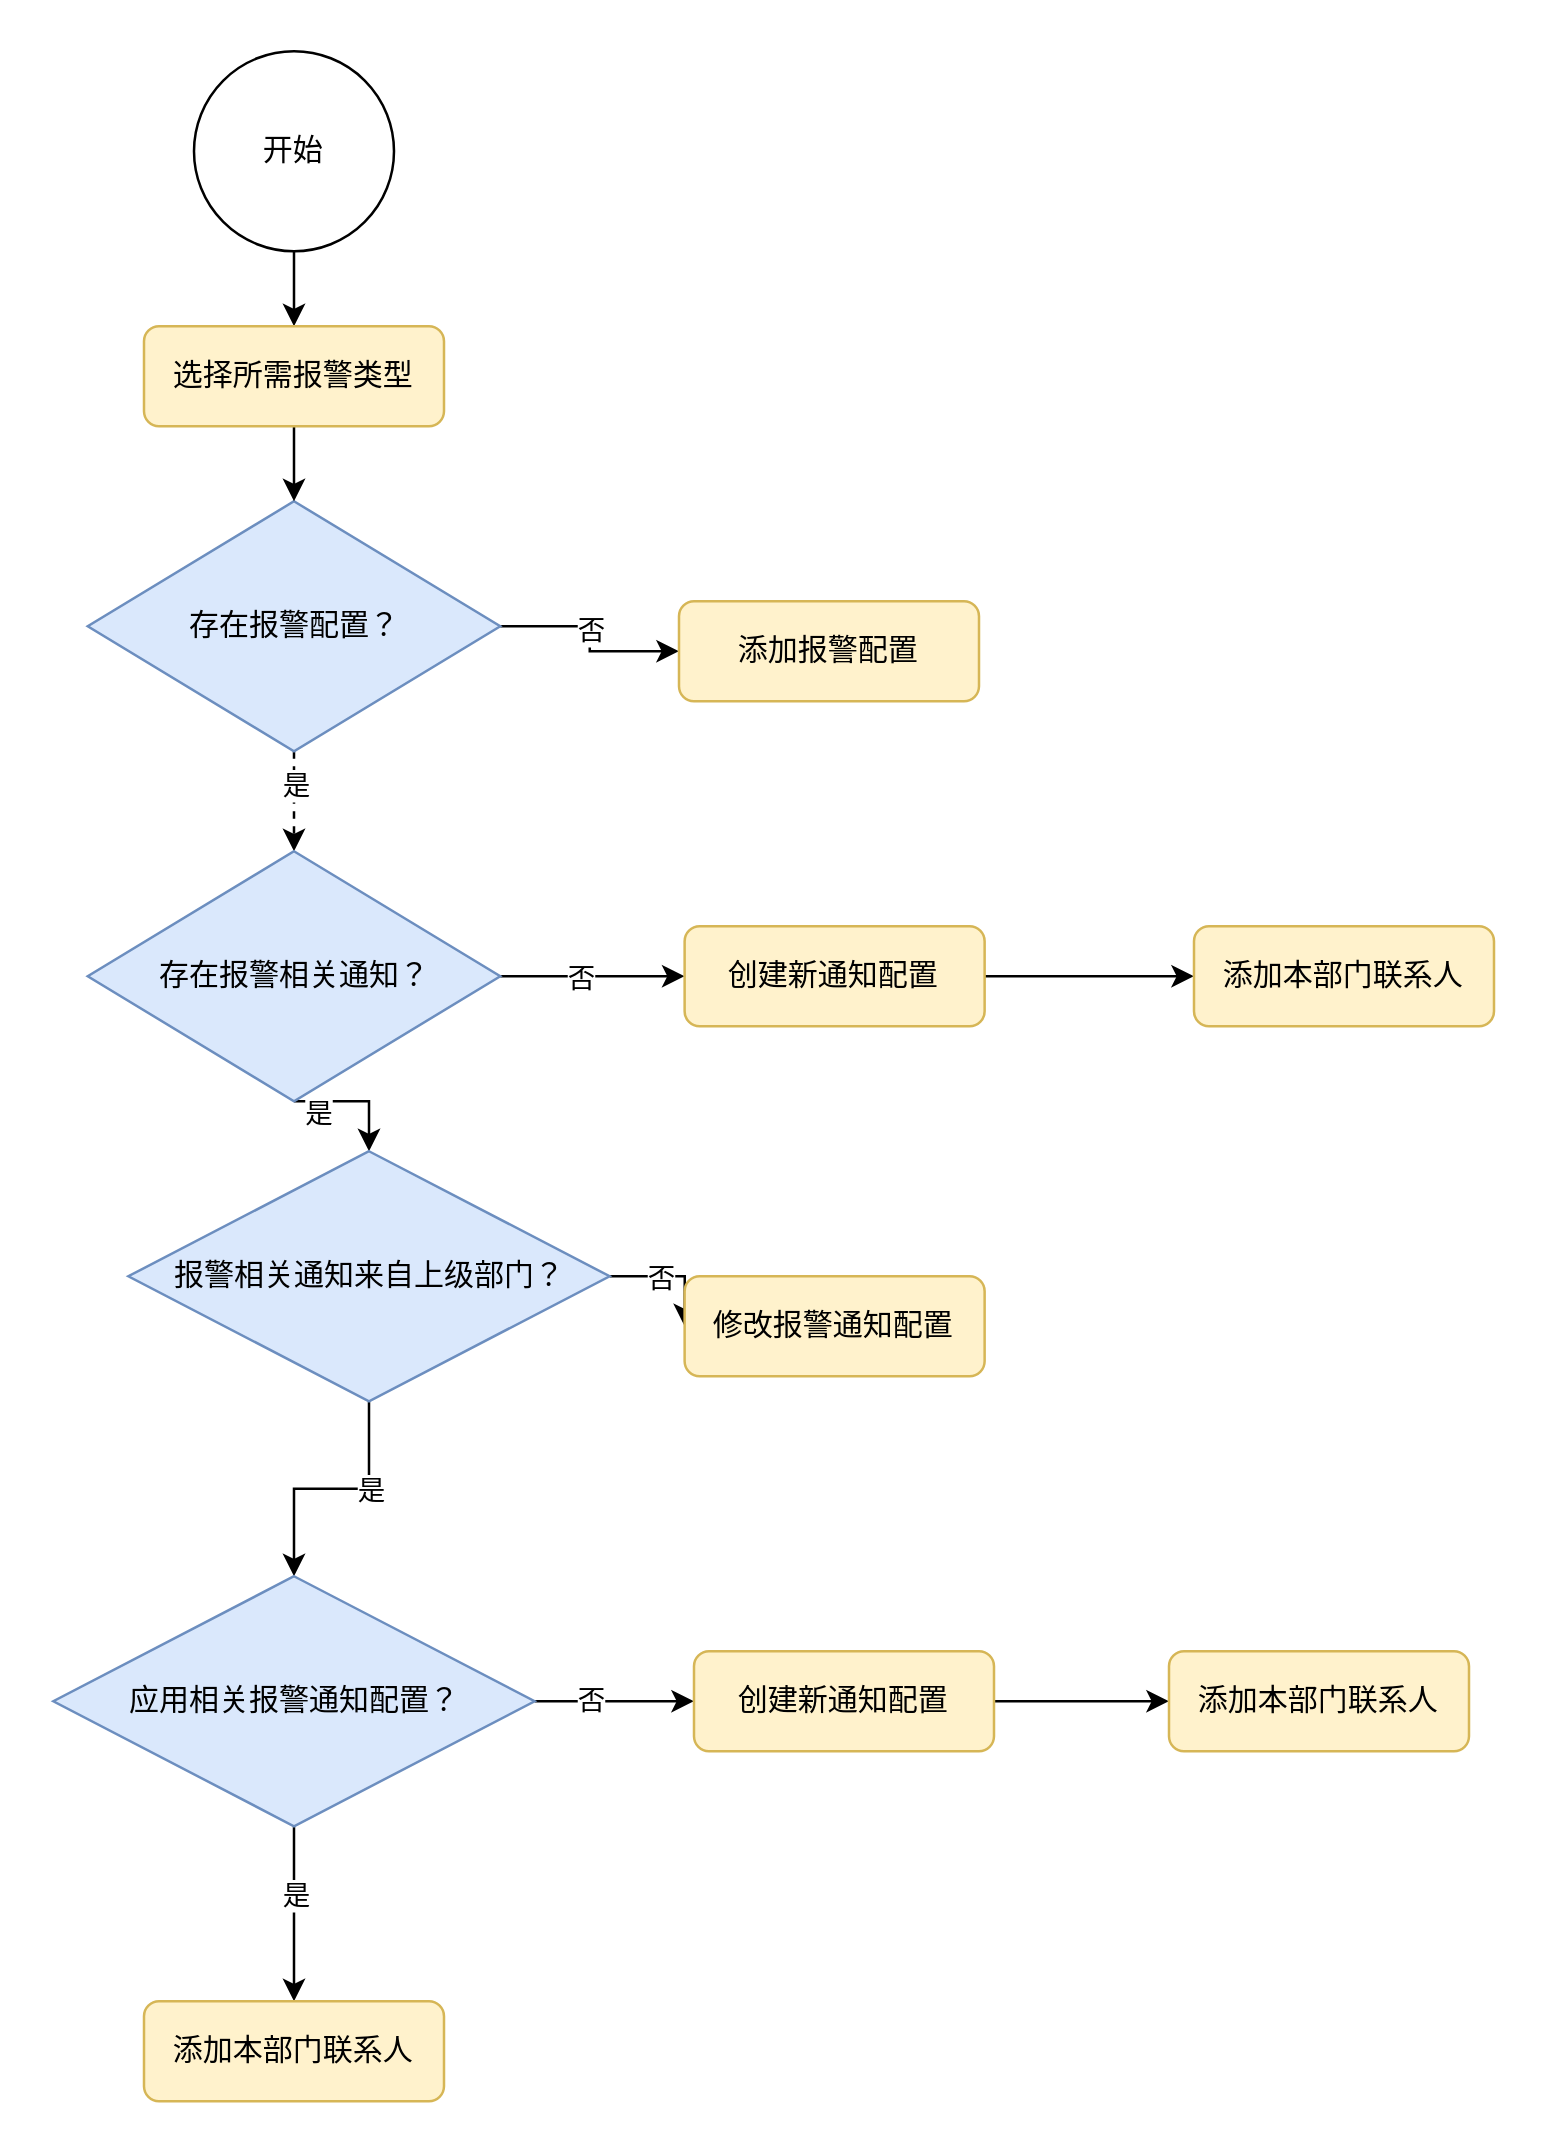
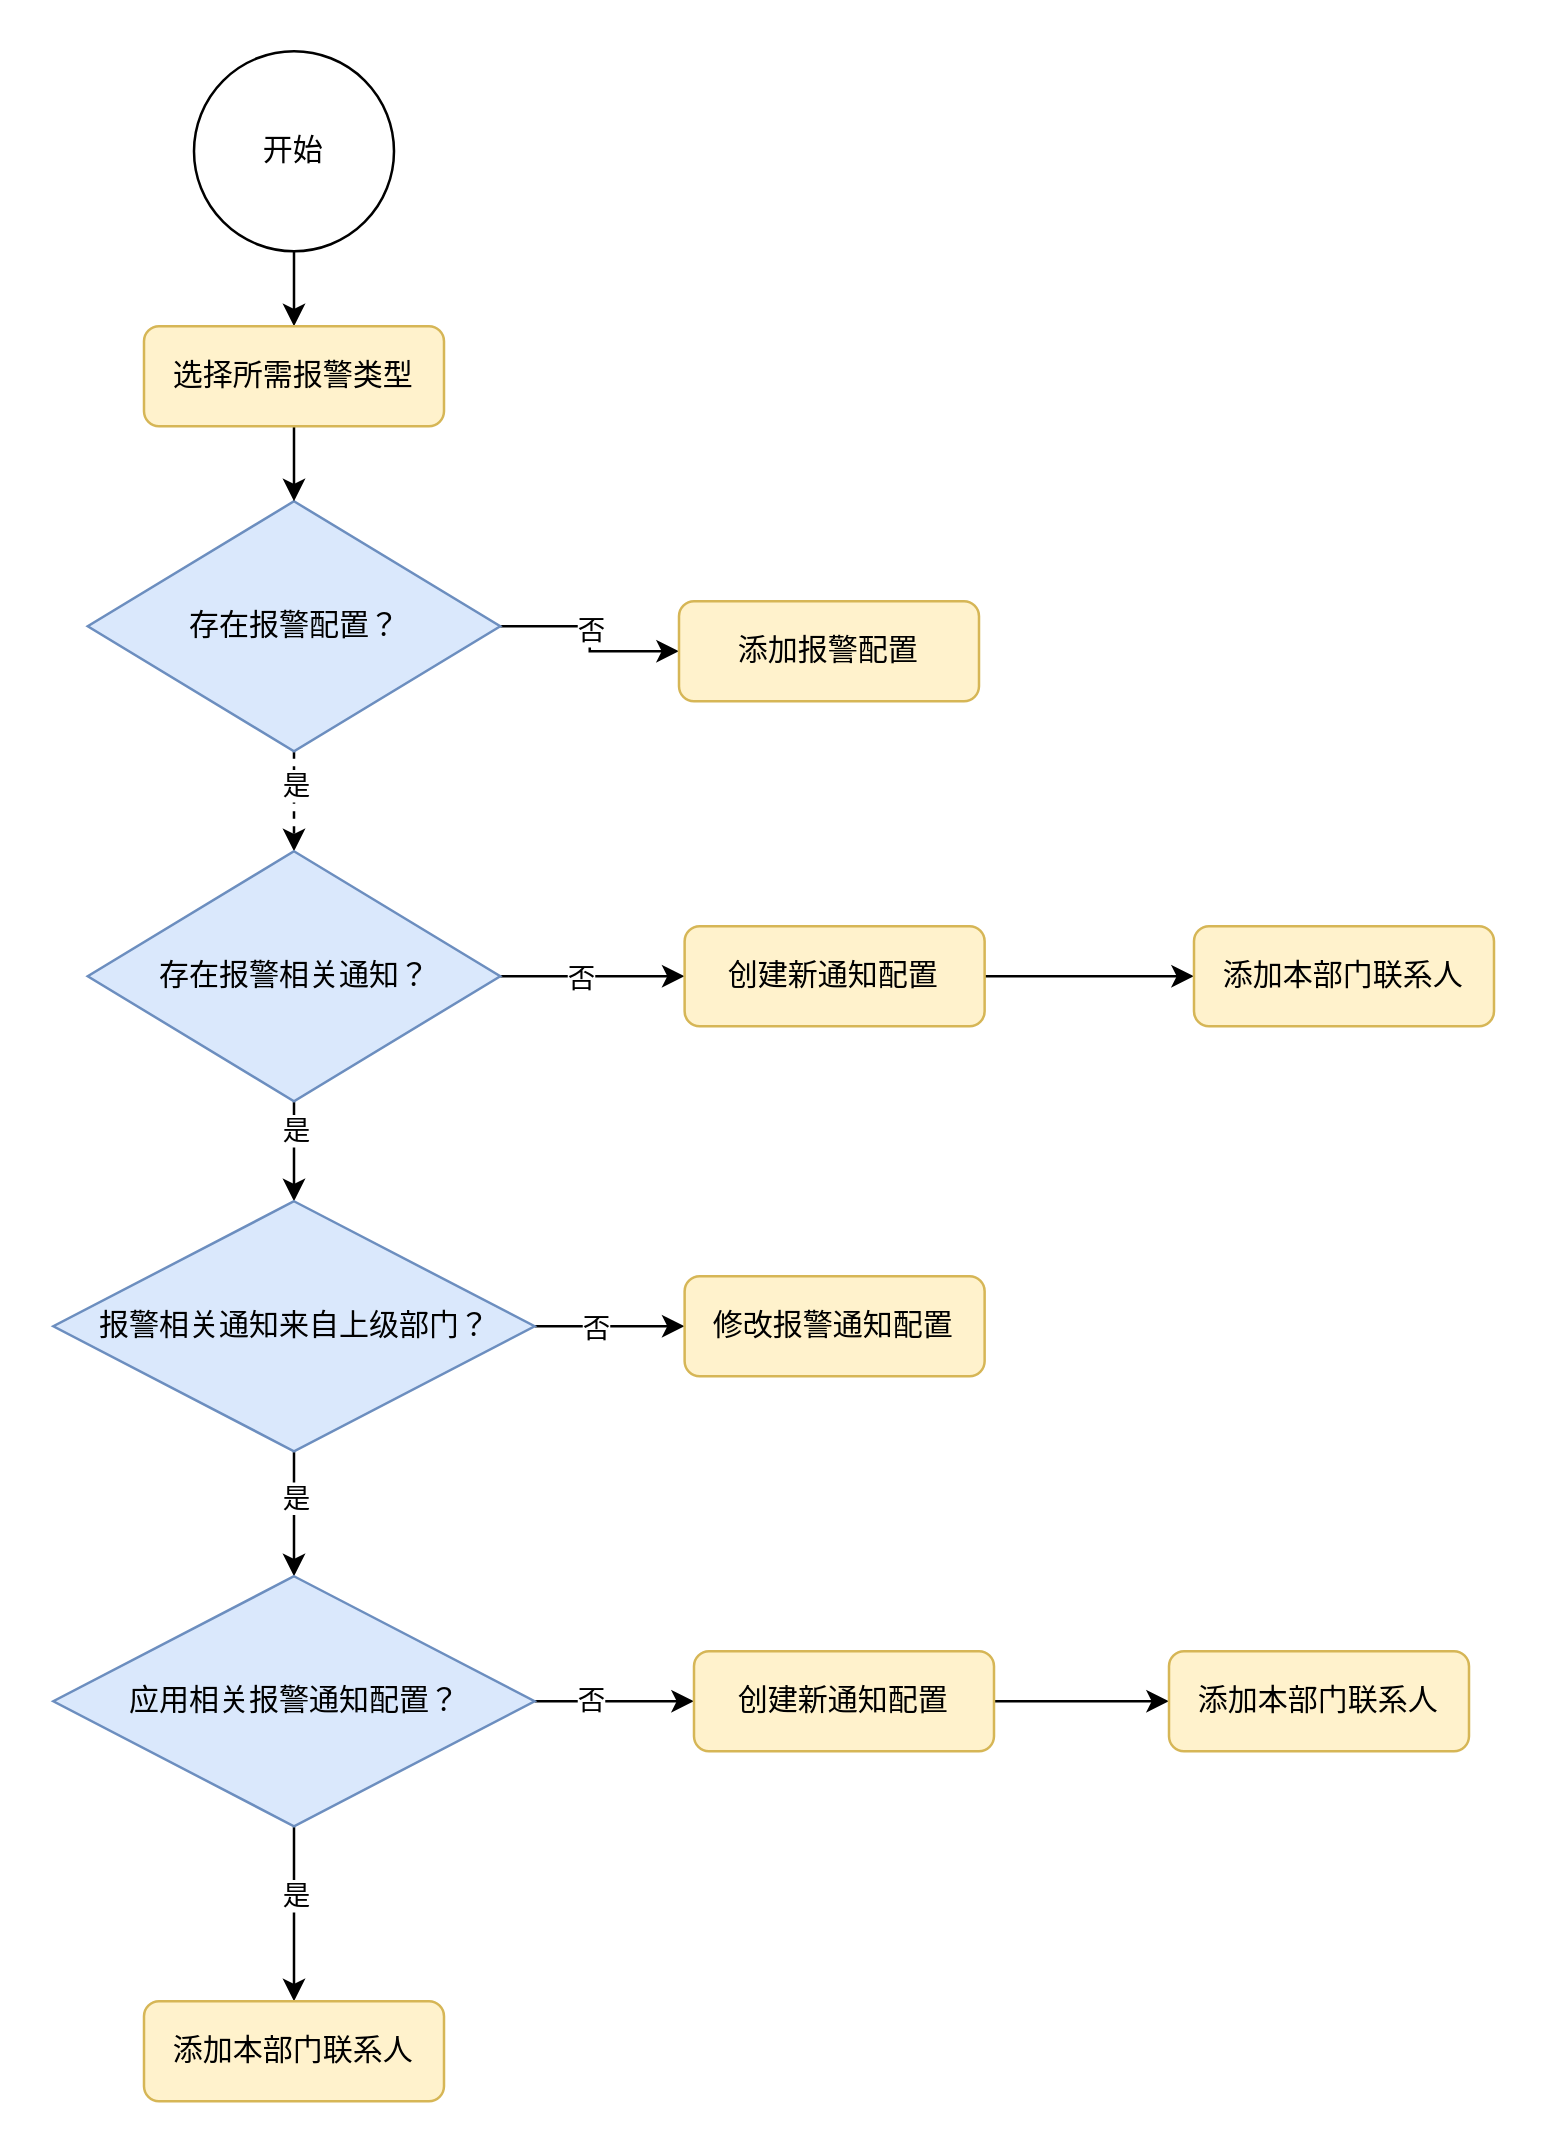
  <mxCell id="0" />
  <mxCell id="1" parent="0" />
  <mxCell id="2" style="edgeStyle=orthogonalEdgeStyle;rounded=0;orthogonalLoop=1;jettySize=auto;html=1;exitX=0.5;exitY=1;exitDx=0;exitDy=0;" edge="1" parent="1" source="3" target="10"><mxGeometry relative="1" as="geometry" /></mxCell>
  <mxCell id="3" value="开始" style="ellipse;whiteSpace=wrap;html=1;aspect=fixed;" vertex="1" parent="1"><mxGeometry x="77" y="20" width="80" height="80" as="geometry" /></mxCell>
  <mxCell id="4" style="edgeStyle=orthogonalEdgeStyle;rounded=0;orthogonalLoop=1;jettySize=auto;html=1;exitX=1;exitY=0.5;exitDx=0;exitDy=0;entryX=0;entryY=0.5;entryDx=0;entryDy=0;" edge="1" parent="1" source="8" target="11"><mxGeometry relative="1" as="geometry" /></mxCell>
  <mxCell id="5" value="否" style="edgeLabel;html=1;align=center;verticalAlign=middle;resizable=0;points=[];" vertex="1" connectable="0" parent="4"><mxGeometry x="-0.094" relative="1" as="geometry"><mxPoint as="offset" /></mxGeometry></mxCell>
  <mxCell id="6" style="edgeStyle=orthogonalEdgeStyle;rounded=0;orthogonalLoop=1;jettySize=auto;html=1;exitX=0.5;exitY=1;exitDx=0;exitDy=0;entryX=0.5;entryY=0;entryDx=0;entryDy=0;dashed=1;" edge="1" parent="1" source="8" target="15"><mxGeometry relative="1" as="geometry"><mxPoint x="117" y="350" as="targetPoint" /></mxGeometry></mxCell>
  <mxCell id="7" value="是" style="edgeLabel;html=1;align=center;verticalAlign=middle;resizable=0;points=[];" vertex="1" connectable="0" parent="6"><mxGeometry x="-0.369" relative="1" as="geometry"><mxPoint as="offset" /></mxGeometry></mxCell>
  <mxCell id="8" value="存在报警配置？" style="rhombus;whiteSpace=wrap;html=1;strokeColor=#6c8ebf;fillColor=#dae8fc;" vertex="1" parent="1"><mxGeometry x="34.5" y="200" width="165" height="100" as="geometry" /></mxCell>
  <mxCell id="9" style="edgeStyle=orthogonalEdgeStyle;rounded=0;orthogonalLoop=1;jettySize=auto;html=1;exitX=0.5;exitY=1;exitDx=0;exitDy=0;entryX=0.5;entryY=0;entryDx=0;entryDy=0;" edge="1" parent="1" source="10" target="8"><mxGeometry relative="1" as="geometry" /></mxCell>
  <mxCell id="10" value="选择所需报警类型" style="rounded=1;whiteSpace=wrap;html=1;strokeColor=#d6b656;fillColor=#fff2cc;" vertex="1" parent="1"><mxGeometry x="57" y="130" width="120" height="40" as="geometry" /></mxCell>
  <mxCell id="11" value="添加报警配置" style="rounded=1;whiteSpace=wrap;html=1;strokeColor=#d6b656;fillColor=#fff2cc;" vertex="1" parent="1"><mxGeometry x="271" y="240" width="120" height="40" as="geometry" /></mxCell>
  <mxCell id="12" style="edgeStyle=orthogonalEdgeStyle;rounded=0;orthogonalLoop=1;jettySize=auto;html=1;exitX=0.5;exitY=1;exitDx=0;exitDy=0;entryX=0.5;entryY=0;entryDx=0;entryDy=0;" edge="1" parent="1" source="15" target="20"><mxGeometry relative="1" as="geometry" /></mxCell>
  <mxCell id="13" value="是" style="edgeLabel;html=1;align=center;verticalAlign=middle;resizable=0;points=[];" vertex="1" connectable="0" parent="12"><mxGeometry x="-0.632" relative="1" as="geometry"><mxPoint y="4" as="offset" /></mxGeometry></mxCell>
  <mxCell id="14" style="edgeStyle=orthogonalEdgeStyle;rounded=0;orthogonalLoop=1;jettySize=auto;html=1;exitX=1;exitY=0.5;exitDx=0;exitDy=0;entryX=0;entryY=0.5;entryDx=0;entryDy=0;" edge="1" parent="1" source="15" target="32"><mxGeometry relative="1" as="geometry" /></mxCell>
  <mxCell id="15" value="存在报警相关通知？" style="rhombus;whiteSpace=wrap;html=1;strokeColor=#6c8ebf;fillColor=#dae8fc;" vertex="1" parent="1"><mxGeometry x="34.5" y="340" width="165" height="100" as="geometry" /></mxCell>
  <mxCell id="16" style="edgeStyle=orthogonalEdgeStyle;rounded=0;orthogonalLoop=1;jettySize=auto;html=1;exitX=0.5;exitY=1;exitDx=0;exitDy=0;entryX=0.5;entryY=0;entryDx=0;entryDy=0;" edge="1" parent="1" source="20" target="25"><mxGeometry relative="1" as="geometry" /></mxCell>
  <mxCell id="17" value="是" style="edgeLabel;html=1;align=center;verticalAlign=middle;resizable=0;points=[];" vertex="1" connectable="0" parent="16"><mxGeometry x="-0.293" relative="1" as="geometry"><mxPoint as="offset" /></mxGeometry></mxCell>
  <mxCell id="18" style="edgeStyle=orthogonalEdgeStyle;rounded=0;orthogonalLoop=1;jettySize=auto;html=1;exitX=1;exitY=0.5;exitDx=0;exitDy=0;entryX=0;entryY=0.5;entryDx=0;entryDy=0;" edge="1" parent="1" source="20" target="30"><mxGeometry relative="1" as="geometry" /></mxCell>
  <mxCell id="19" value="否" style="edgeLabel;html=1;align=center;verticalAlign=middle;resizable=0;points=[];" vertex="1" connectable="0" parent="18"><mxGeometry x="-0.193" relative="1" as="geometry"><mxPoint as="offset" /></mxGeometry></mxCell>
- <mxCell id="20" value="报警相关通知来自上级部门？" style="rhombus;whiteSpace=wrap;html=1;strokeColor=#6c8ebf;fillColor=#dae8fc;" vertex="1" parent="1"><mxGeometry x="50.75" y="460" width="192.5" height="100" as="geometry" /></mxCell>
+ <mxCell id="20" value="报警相关通知来自上级部门？" style="rhombus;whiteSpace=wrap;html=1;strokeColor=#6c8ebf;fillColor=#dae8fc;" vertex="1" parent="1"><mxGeometry x="20.75" y="480" width="192.5" height="100" as="geometry" /></mxCell>
  <mxCell id="21" style="edgeStyle=orthogonalEdgeStyle;rounded=0;orthogonalLoop=1;jettySize=auto;html=1;exitX=0.5;exitY=1;exitDx=0;exitDy=0;entryX=0.5;entryY=0;entryDx=0;entryDy=0;" edge="1" parent="1" source="25" target="26"><mxGeometry relative="1" as="geometry" /></mxCell>
  <mxCell id="22" value="是" style="edgeLabel;html=1;align=center;verticalAlign=middle;resizable=0;points=[];" vertex="1" connectable="0" parent="21"><mxGeometry x="-0.22" relative="1" as="geometry"><mxPoint as="offset" /></mxGeometry></mxCell>
  <mxCell id="23" style="edgeStyle=orthogonalEdgeStyle;rounded=0;orthogonalLoop=1;jettySize=auto;html=1;exitX=1;exitY=0.5;exitDx=0;exitDy=0;entryX=0;entryY=0.5;entryDx=0;entryDy=0;" edge="1" parent="1" source="25" target="28"><mxGeometry relative="1" as="geometry" /></mxCell>
  <mxCell id="24" value="否" style="edgeLabel;html=1;align=center;verticalAlign=middle;resizable=0;points=[];" vertex="1" connectable="0" parent="23"><mxGeometry x="-0.315" y="1" relative="1" as="geometry"><mxPoint as="offset" /></mxGeometry></mxCell>
  <mxCell id="25" value="应用相关报警通知配置？" style="rhombus;whiteSpace=wrap;html=1;strokeColor=#6c8ebf;fillColor=#dae8fc;" vertex="1" parent="1"><mxGeometry x="20.75" y="630" width="192.5" height="100" as="geometry" /></mxCell>
  <mxCell id="26" value="添加本部门联系人" style="rounded=1;whiteSpace=wrap;html=1;strokeColor=#d6b656;fillColor=#fff2cc;" vertex="1" parent="1"><mxGeometry x="57" y="800" width="120" height="40" as="geometry" /></mxCell>
  <mxCell id="27" style="edgeStyle=orthogonalEdgeStyle;rounded=0;orthogonalLoop=1;jettySize=auto;html=1;exitX=1;exitY=0.5;exitDx=0;exitDy=0;entryX=0;entryY=0.5;entryDx=0;entryDy=0;" edge="1" parent="1" source="28" target="29"><mxGeometry relative="1" as="geometry" /></mxCell>
  <mxCell id="28" value="创建新通知配置" style="rounded=1;whiteSpace=wrap;html=1;strokeColor=#d6b656;fillColor=#fff2cc;" vertex="1" parent="1"><mxGeometry x="277" y="660" width="120" height="40" as="geometry" /></mxCell>
  <mxCell id="29" value="添加本部门联系人" style="rounded=1;whiteSpace=wrap;html=1;strokeColor=#d6b656;fillColor=#fff2cc;" vertex="1" parent="1"><mxGeometry x="467" y="660" width="120" height="40" as="geometry" /></mxCell>
  <mxCell id="30" value="修改报警通知配置" style="rounded=1;whiteSpace=wrap;html=1;strokeColor=#d6b656;fillColor=#fff2cc;" vertex="1" parent="1"><mxGeometry x="273.25" y="510" width="120" height="40" as="geometry" /></mxCell>
  <mxCell id="31" style="edgeStyle=orthogonalEdgeStyle;rounded=0;orthogonalLoop=1;jettySize=auto;html=1;exitX=1;exitY=0.5;exitDx=0;exitDy=0;entryX=0;entryY=0.5;entryDx=0;entryDy=0;" edge="1" parent="1" source="32" target="34"><mxGeometry relative="1" as="geometry" /></mxCell>
  <mxCell id="32" value="创建新通知配置" style="rounded=1;whiteSpace=wrap;html=1;strokeColor=#d6b656;fillColor=#fff2cc;" vertex="1" parent="1"><mxGeometry x="273.25" y="370" width="120" height="40" as="geometry" /></mxCell>
  <mxCell id="33" value="否" style="edgeLabel;html=1;align=center;verticalAlign=middle;resizable=0;points=[];" vertex="1" connectable="0" parent="1"><mxGeometry x="247" y="260" as="geometry"><mxPoint x="-16" y="130" as="offset" /></mxGeometry></mxCell>
  <mxCell id="34" value="添加本部门联系人" style="rounded=1;whiteSpace=wrap;html=1;strokeColor=#d6b656;fillColor=#fff2cc;" vertex="1" parent="1"><mxGeometry x="477" y="370" width="120" height="40" as="geometry" /></mxCell>
